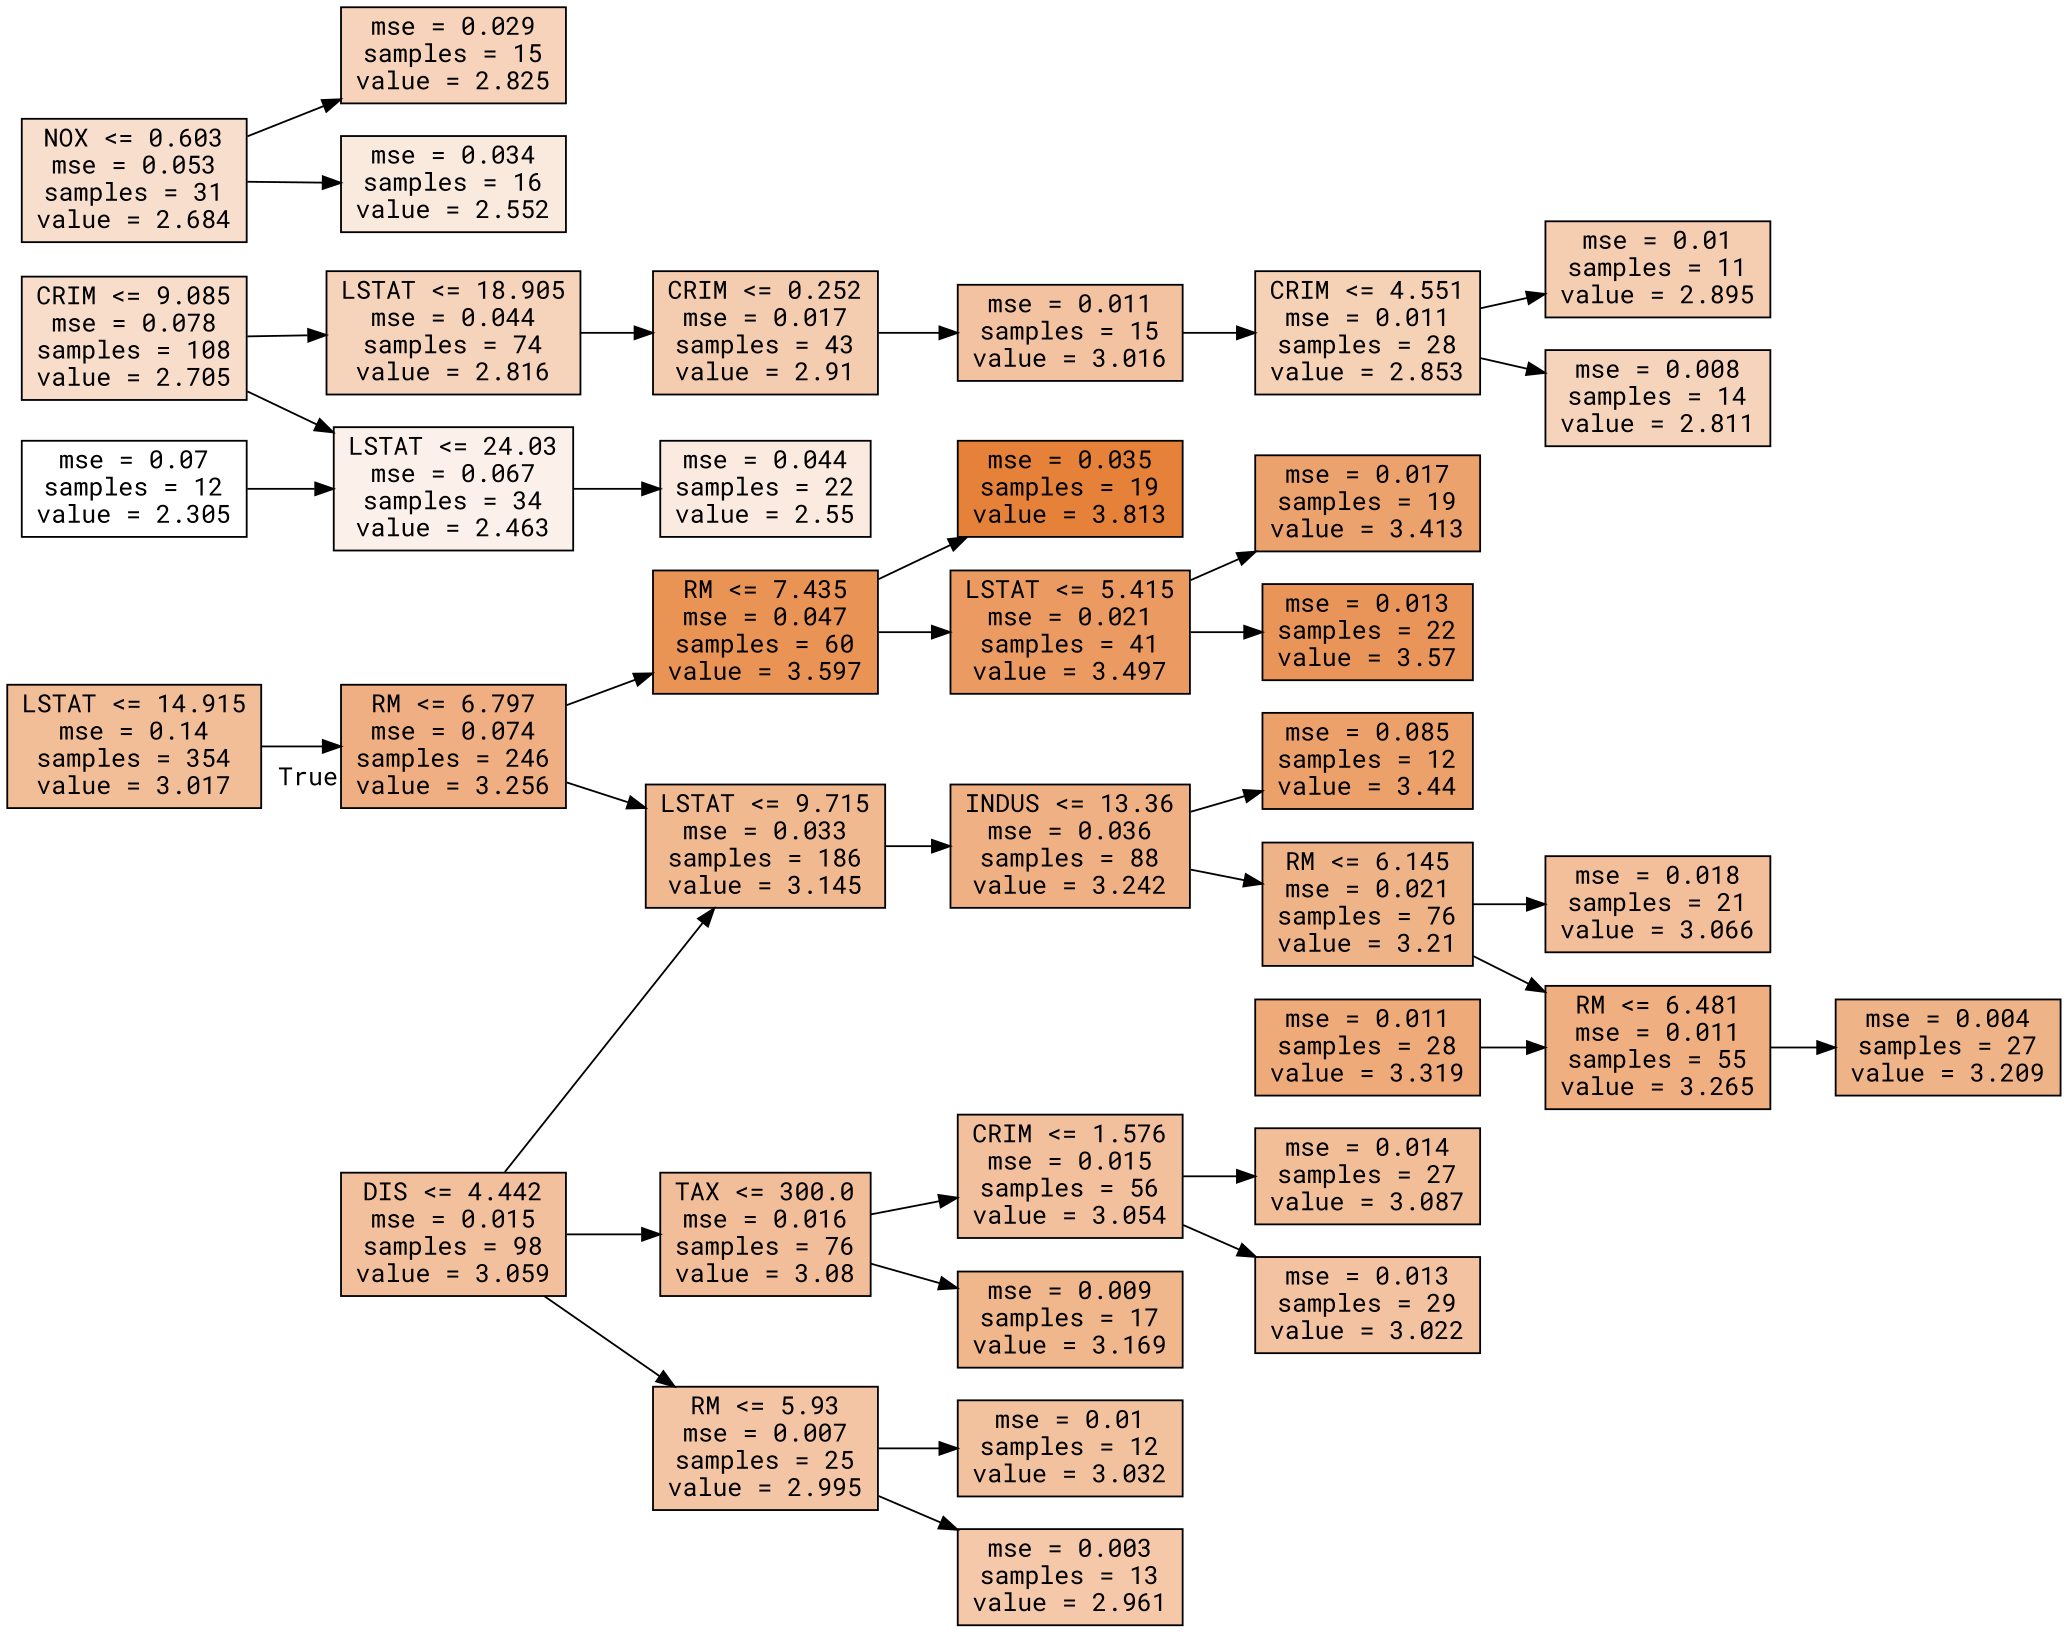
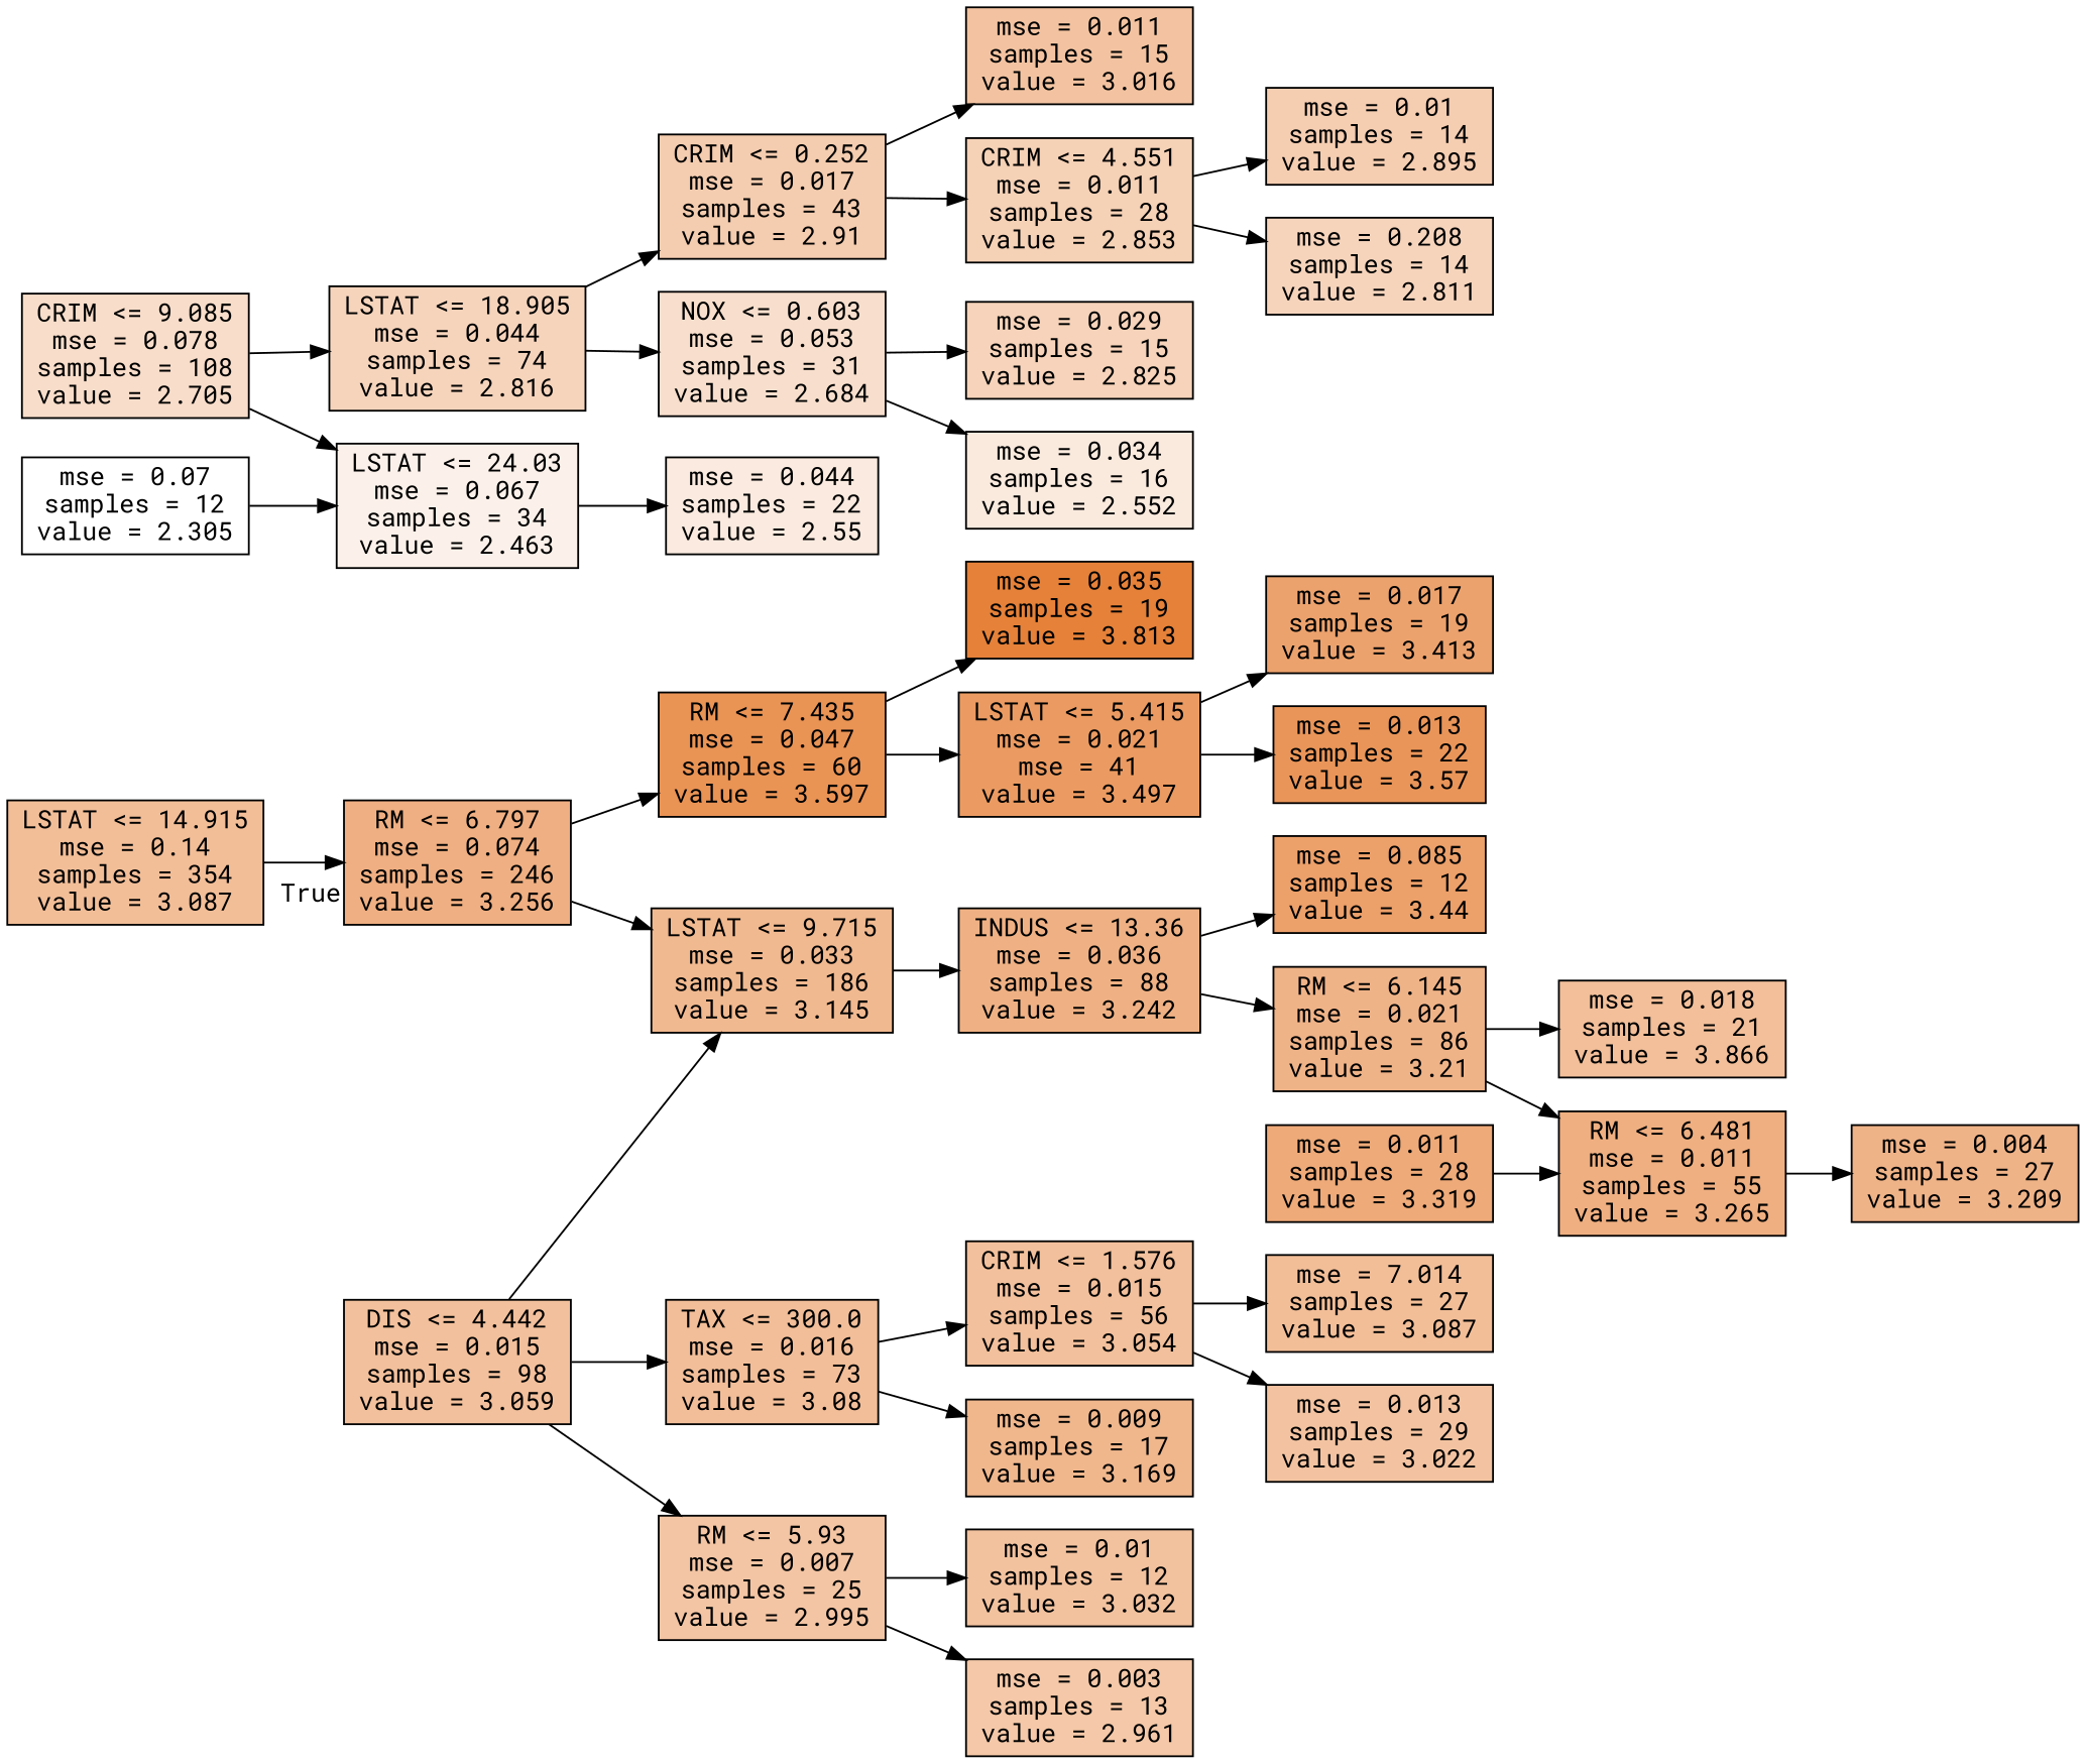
  digraph {
    fontname="Roboto Mono"
    rankdir=LR
    node [color=black fillcolor="#e5813984" fontname="Roboto Mono" shape=box style=filled]
    edge [fontname="Roboto Mono"]
-   n1 [label="LSTAT <= 14.915\nmse = 0.14\nsamples = 354\nvalue = 3.017"]
+   n1 [label="LSTAT <= 14.915\nmse = 0.14\nsamples = 354\nvalue = 3.087"]
    n2 [fillcolor="#e58139a1" label="RM <= 6.797\nmse = 0.074\nsamples = 246\nvalue = 3.256"]
    n3 [fillcolor="#e581398e" label="LSTAT <= 9.715\nmse = 0.033\nsamples = 186\nvalue = 3.145"]
    n4 [fillcolor="#e58139db" label="RM <= 7.435\nmse = 0.047\nsamples = 60\nvalue = 3.597"]
    n5 [fillcolor="#e5813944" label="CRIM <= 9.085\nmse = 0.078\nsamples = 108\nvalue = 2.705"]
    n6 [fillcolor="#e5813956" label="LSTAT <= 18.905\nmse = 0.044\nsamples = 74\nvalue = 2.816"]
    n7 [fillcolor="#e581391b" label="LSTAT <= 24.03\nmse = 0.067\nsamples = 34\nvalue = 2.463"]
    n8 [fillcolor="#e581399e" label="INDUS <= 13.36\nmse = 0.036\nsamples = 88\nvalue = 3.242"]
-   n9 [fillcolor="#e58139ca" label="LSTAT <= 5.415\nmse = 0.021\nsamples = 41\nvalue = 3.497"]
+   n9 [fillcolor="#e58139ca" label="LSTAT <= 5.415\nmse = 0.021\nmse = 41\nvalue = 3.497"]
    n10 [fillcolor="#e58139ff" label="mse = 0.035\nsamples = 19\nvalue = 3.813"]
-   n11 [fillcolor="#e5813999" label="RM <= 6.145\nmse = 0.021\nsamples = 76\nvalue = 3.21"]
+   n11 [fillcolor="#e5813999" label="RM <= 6.145\nmse = 0.021\nsamples = 86\nvalue = 3.21"]
    n12 [fillcolor="#e58139c0" label="mse = 0.085\nsamples = 12\nvalue = 3.44"]
    n13 [fillcolor="#e581397f" label="DIS <= 4.442\nmse = 0.015\nsamples = 98\nvalue = 3.059"]
-   n14 [fillcolor="#e5813983" label="TAX <= 300.0\nmse = 0.016\nsamples = 76\nvalue = 3.08"]
+   n14 [fillcolor="#e5813983" label="TAX <= 300.0\nmse = 0.016\nsamples = 73\nvalue = 3.08"]
    n15 [fillcolor="#e5813975" label="RM <= 5.93\nmse = 0.007\nsamples = 25\nvalue = 2.995"]
-   n16 [fillcolor="#e5813981" label="mse = 0.018\nsamples = 21\nvalue = 3.066"]
+   n16 [fillcolor="#e5813981" label="mse = 0.018\nsamples = 21\nvalue = 3.866"]
    n17 [fillcolor="#e58139a2" label="RM <= 6.481\nmse = 0.011\nsamples = 55\nvalue = 3.265"]
    n18 [fillcolor="#e5813999" label="mse = 0.004\nsamples = 27\nvalue = 3.209"]
    n19 [fillcolor="#e58139ac" label="mse = 0.011\nsamples = 28\nvalue = 3.319"]
    n20 [fillcolor="#e5813992" label="mse = 0.009\nsamples = 17\nvalue = 3.169"]
    n21 [fillcolor="#e581397f" label="CRIM <= 1.576\nmse = 0.015\nsamples = 56\nvalue = 3.054"]
    n22 [fillcolor="#e581396f" label="mse = 0.003\nsamples = 13\nvalue = 2.961"]
    n23 [fillcolor="#e581397b" label="mse = 0.01\nsamples = 12\nvalue = 3.032"]
    n24 [fillcolor="#e5813979" label="mse = 0.013\nsamples = 29\nvalue = 3.022"]
-   n25 [label="mse = 0.014\nsamples = 27\nvalue = 3.087"]
+   n25 [label="mse = 7.014\nsamples = 27\nvalue = 3.087"]
    n26 [fillcolor="#e58139d6" label="mse = 0.013\nsamples = 22\nvalue = 3.57"]
    n27 [fillcolor="#e58139bb" label="mse = 0.017\nsamples = 19\nvalue = 3.413"]
    n28 [fillcolor="#e5813966" label="CRIM <= 0.252\nmse = 0.017\nsamples = 43\nvalue = 2.91"]
    n29 [fillcolor="#e5813940" label="NOX <= 0.603\nmse = 0.053\nsamples = 31\nvalue = 2.684"]
    n30 [fillcolor="#e5813929" label="mse = 0.044\nsamples = 22\nvalue = 2.55"]
    n31 [fillcolor="#e5813978" label="mse = 0.011\nsamples = 15\nvalue = 3.016"]
    n32 [fillcolor="#e581395d" label="CRIM <= 4.551\nmse = 0.011\nsamples = 28\nvalue = 2.853"]
    n33 [fillcolor="#e5813958" label="mse = 0.029\nsamples = 15\nvalue = 2.825"]
    n34 [fillcolor="#e581392a" label="mse = 0.034\nsamples = 16\nvalue = 2.552"]
-   n35 [fillcolor="#e5813964" label="mse = 0.01\nsamples = 11\nvalue = 2.895"]
-   n36 [fillcolor="#e5813956" label="mse = 0.008\nsamples = 14\nvalue = 2.811"]
+   n35 [fillcolor="#e5813964" label="mse = 0.01\nsamples = 14\nvalue = 2.895"]
+   n36 [fillcolor="#e5813956" label="mse = 0.208\nsamples = 14\nvalue = 2.811"]
    n37 [fillcolor="#e5813900" label="mse = 0.07\nsamples = 12\nvalue = 2.305"]
    n1 -> n2 [headlabel=True labelangle=45 labeldistance=2.5]
    n2 -> n3
    n2 -> n4
    n3 -> n8
    n4 -> n9
    n4 -> n10
    n5 -> n6
    n5 -> n7
    n6 -> n28
+   n6 -> n29
    n7 -> n30
    n8 -> n11
    n8 -> n12
    n9 -> n26
    n9 -> n27
    n11 -> n16
    n11 -> n17
    n13 -> n3
    n13 -> n14
    n13 -> n15
    n14 -> n20
    n14 -> n21
    n15 -> n22
    n15 -> n23
    n17 -> n18
    n19 -> n17
    n21 -> n24
    n21 -> n25
    n28 -> n31
-   n31 -> n32
+   n28 -> n32
    n29 -> n33
    n29 -> n34
    n32 -> n35
    n32 -> n36
    n37 -> n7
  }
